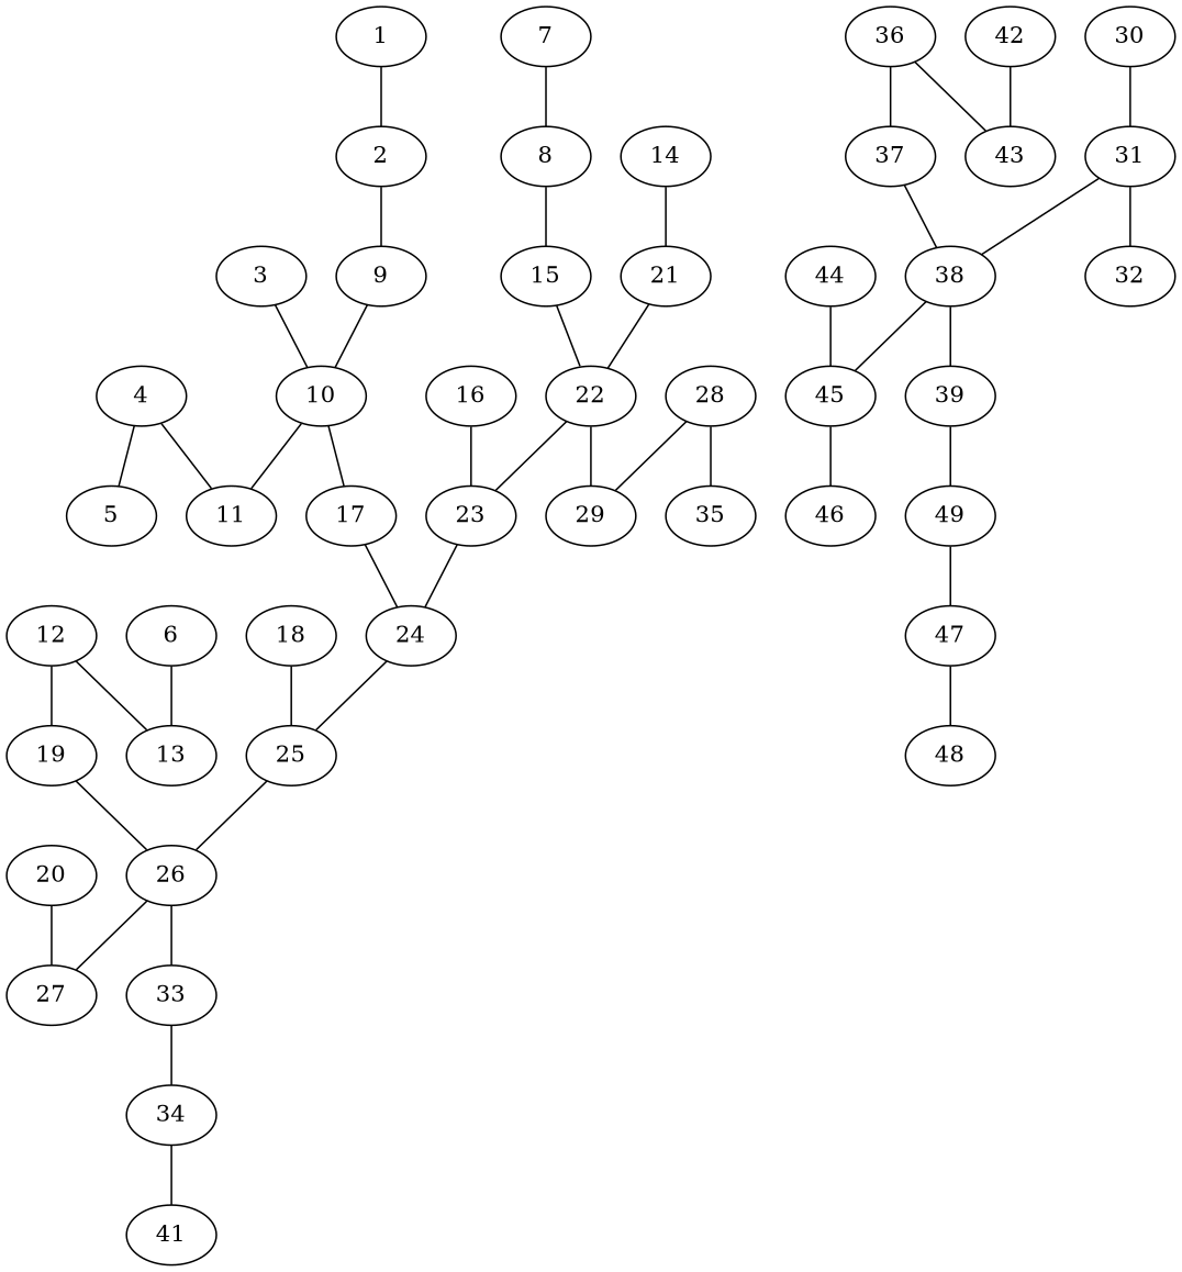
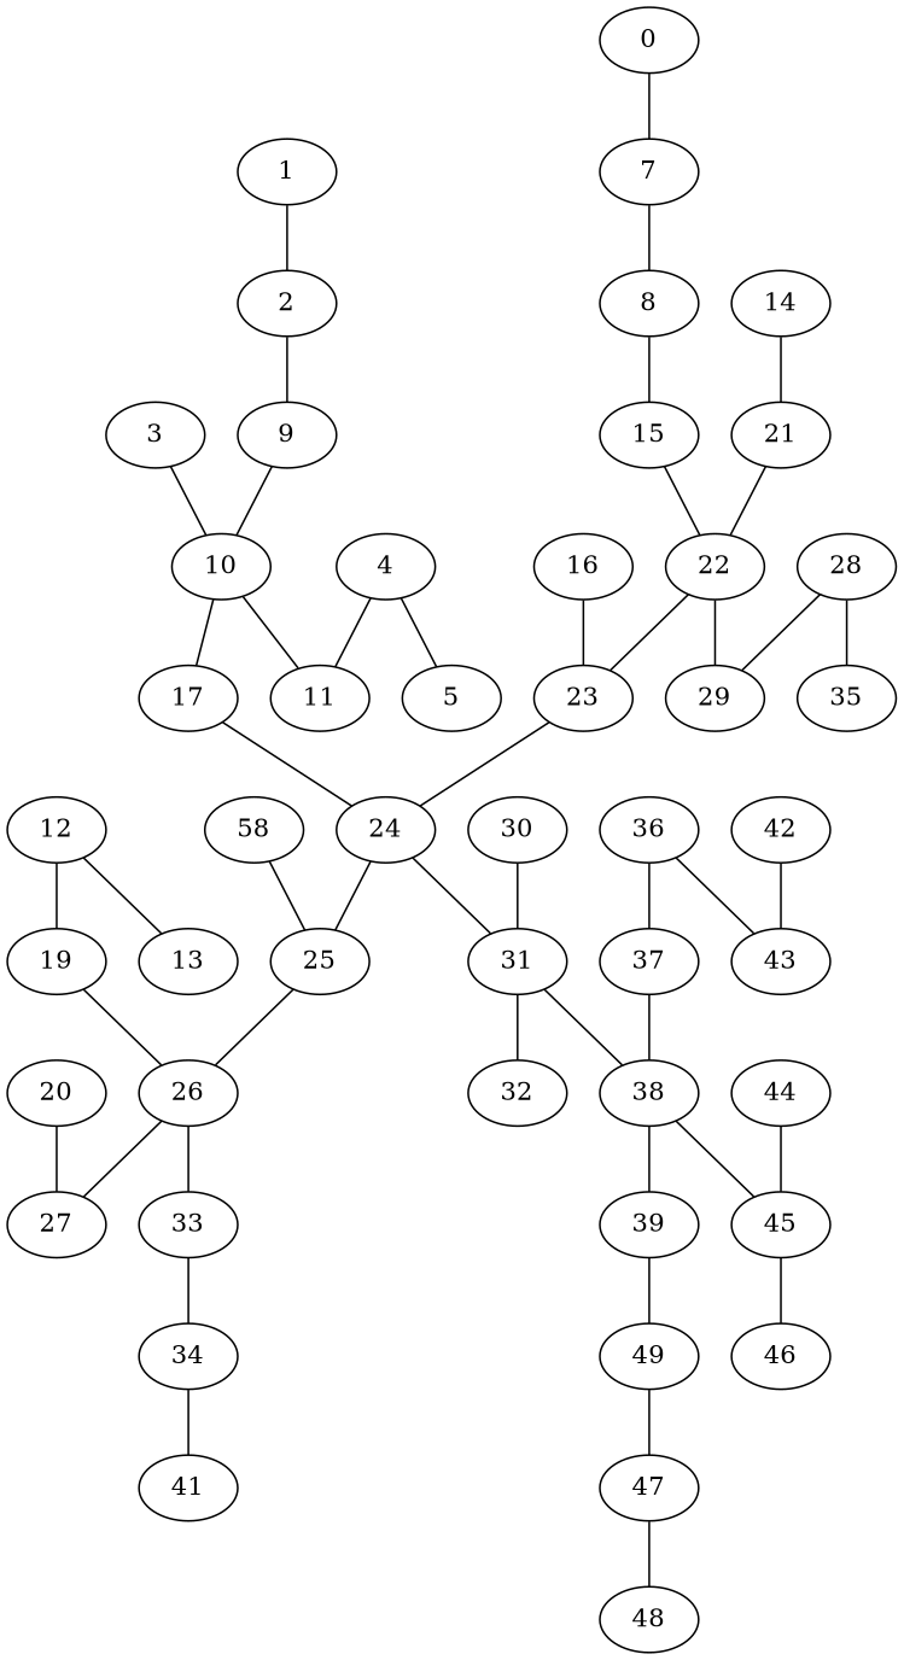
  graph {
    24
    25
    31
    26
    32
    38
    17
    23
    27
    33
    39
    45
    30
    n14 [label=49]
    46
-   18
+   18 [label=58]
    34
    16
    22
    29
    10
    11
    3
    9
    15
    21
    19
    41
    37
    47
    44
    48
    36
    43
    20
    12
    13
    28
    35
    14
    8
    4
    5
    2
    1
    7
    42
-   6
+   0
    24 -- 25
+   24 -- 31
    25 -- 26
    31 -- 32
    31 -- 38
    26 -- 27
    26 -- 33
    38 -- 39
    38 -- 45
    17 -- 24
    23 -- 24
    33 -- 34
    39 -- n14
    45 -- 46
    30 -- 31
    n14 -- 47
    18 -- 25
    34 -- 41
    16 -- 23
    22 -- 23
    22 -- 29
    10 -- 17
    10 -- 11
    3 -- 10
    9 -- 10
    15 -- 22
    21 -- 22
    19 -- 26
    37 -- 38
    47 -- 48
    44 -- 45
    36 -- 37
    36 -- 43
    20 -- 27
    12 -- 19
    12 -- 13
    28 -- 29
    28 -- 35
    14 -- 21
    8 -- 15
    4 -- 11
    4 -- 5
    2 -- 9
    1 -- 2
    7 -- 8
    42 -- 43
-   6 -- 13
+   0 -- 7
  }
